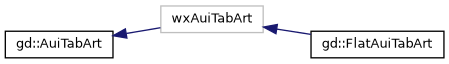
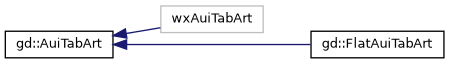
  digraph {
    rankdir=LR
    node [color=black fillcolor=white fontname=Helvetica fontsize=10 shape=record style=filled]
    edge [color=midnightblue dir=back fontname=Helvetica fontsize=10 labelfontname=Helvetica labelfontsize=10 style=solid]
    n1 [color=grey75 height=0.2 label=wxAuiTabArt width=0.4]
    n2 [height=0.2 label="gd::FlatAuiTabArt" width=0.4]
    n3 [height=0.2 label="gd::AuiTabArt" width=0.4]
-   n1 -> n2
+   n3 -> n2
    n3 -> n1
  }
